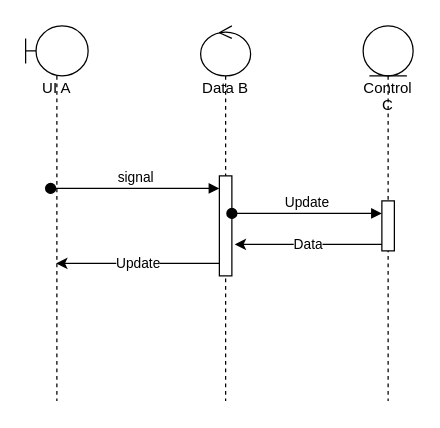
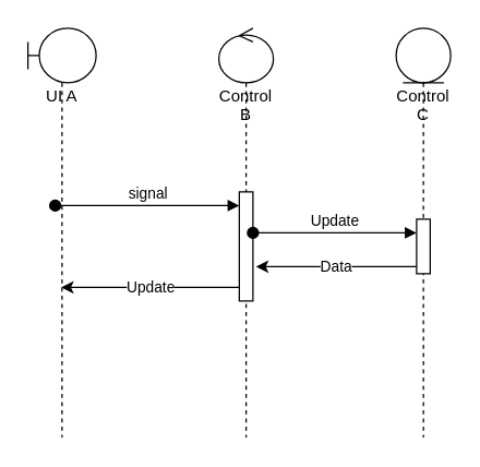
  <mxCell id="0" />
  <mxCell id="1" parent="0" />
  <mxCell id="2" value="UI A" style="shape=umlLifeline;participant=umlBoundary;perimeter=lifelinePerimeter;whiteSpace=wrap;html=1;container=1;collapsible=0;recursiveResize=0;verticalAlign=top;spacingTop=36;outlineConnect=0;" vertex="1" parent="1"><mxGeometry x="20" y="20" width="50" height="300" as="geometry" /></mxCell>
- <mxCell id="3" value="Data B" style="shape=umlLifeline;participant=umlControl;perimeter=lifelinePerimeter;whiteSpace=wrap;html=1;container=1;collapsible=0;recursiveResize=0;verticalAlign=top;spacingTop=36;outlineConnect=0;" vertex="1" parent="1"><mxGeometry x="160" y="20" width="40" height="300" as="geometry" /></mxCell>
+ <mxCell id="3" value="Control B" style="shape=umlLifeline;participant=umlControl;perimeter=lifelinePerimeter;whiteSpace=wrap;html=1;container=1;collapsible=0;recursiveResize=0;verticalAlign=top;spacingTop=36;outlineConnect=0;" vertex="1" parent="1"><mxGeometry x="160" y="20" width="40" height="300" as="geometry" /></mxCell>
  <mxCell id="4" value="" style="html=1;points=[];perimeter=orthogonalPerimeter;" vertex="1" parent="3"><mxGeometry x="15" y="120" width="10" height="80" as="geometry" /></mxCell>
  <mxCell id="5" value="Control C" style="shape=umlLifeline;participant=umlEntity;perimeter=lifelinePerimeter;whiteSpace=wrap;html=1;container=1;collapsible=0;recursiveResize=0;verticalAlign=top;spacingTop=36;outlineConnect=0;" vertex="1" parent="1"><mxGeometry x="290" y="20" width="40" height="300" as="geometry" /></mxCell>
  <mxCell id="6" value="" style="html=1;points=[];perimeter=orthogonalPerimeter;" vertex="1" parent="5"><mxGeometry x="15" y="140" width="10" height="40" as="geometry" /></mxCell>
  <mxCell id="7" value="signal" style="html=1;verticalAlign=bottom;startArrow=oval;endArrow=block;startSize=8;" edge="1" target="4" parent="1"><mxGeometry relative="1" as="geometry"><mxPoint x="40" y="150" as="sourcePoint" /></mxGeometry></mxCell>
  <mxCell id="8" value="Update" style="edgeStyle=none;html=1;" edge="1" parent="1" source="4" target="2"><mxGeometry relative="1" as="geometry"><Array as="points"><mxPoint x="130" y="210" /></Array></mxGeometry></mxCell>
  <mxCell id="9" value="Update" style="html=1;verticalAlign=bottom;startArrow=oval;endArrow=block;startSize=8;" edge="1" target="6" parent="1" source="4"><mxGeometry relative="1" as="geometry"><mxPoint x="245" y="170" as="sourcePoint" /><Array as="points"><mxPoint x="250" y="170" /></Array></mxGeometry></mxCell>
  <mxCell id="10" value="Data" style="edgeStyle=none;html=1;entryX=1.237;entryY=0.685;entryDx=0;entryDy=0;entryPerimeter=0;" edge="1" parent="1" source="6" target="4"><mxGeometry relative="1" as="geometry" /></mxCell>
